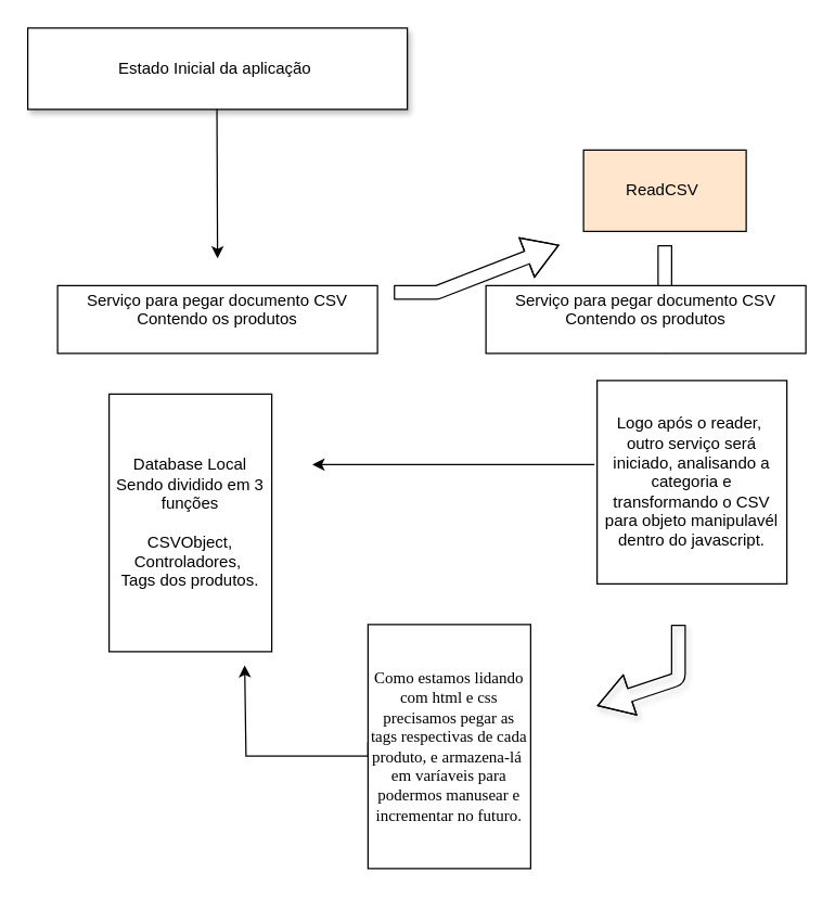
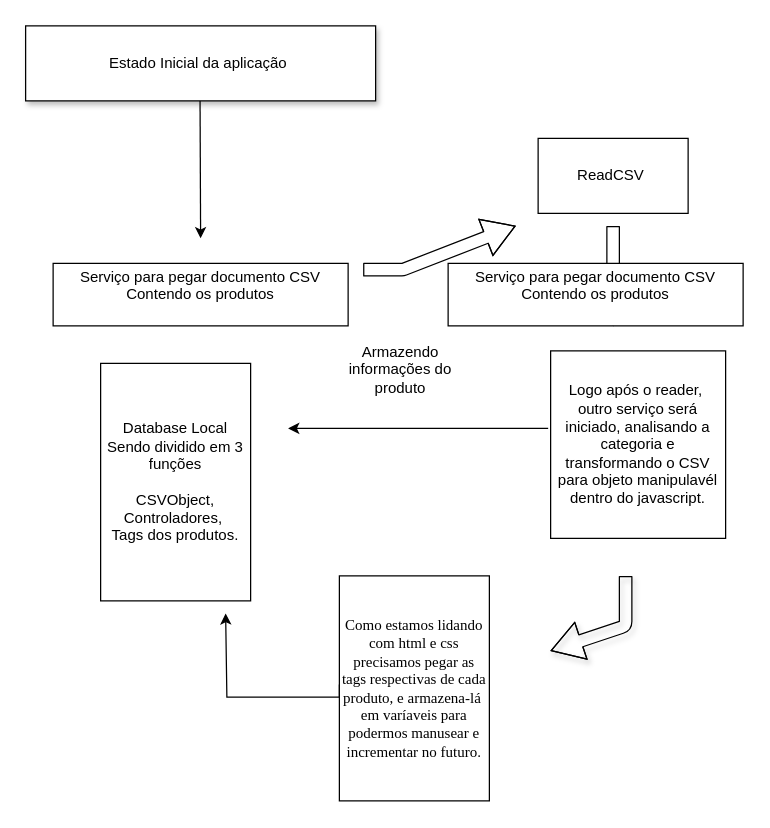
  <mxCell id="0" />
  <mxCell id="1" parent="0" />
  <mxCell id="2" style="edgeStyle=none;rounded=0;orthogonalLoop=1;jettySize=auto;html=1;exitX=0.5;exitY=1;exitDx=0;exitDy=0;" edge="1" parent="1"><mxGeometry relative="1" as="geometry"><mxPoint x="160" y="190" as="targetPoint" /><mxPoint x="159.5" y="70" as="sourcePoint" /></mxGeometry></mxCell>
  <mxCell id="3" value="Estado Inicial da aplicação&amp;nbsp;" style="whiteSpace=wrap;html=1;shadow=1;" vertex="1" parent="1"><mxGeometry x="20" y="20" width="280" height="60" as="geometry" /></mxCell>
  <mxCell id="4" value="Serviço para pegar documento CSV Contendo os produtos&lt;div&gt;&lt;br&gt;&lt;/div&gt;" style="whiteSpace=wrap;html=1;" vertex="1" parent="1"><mxGeometry x="42" y="210" width="236" height="50" as="geometry" /></mxCell>
  <mxCell id="5" value="" style="edgeStyle=none;orthogonalLoop=1;jettySize=auto;html=1;shape=flexArrow;rounded=1;startSize=8;endSize=8;exitX=1;exitY=0.5;exitDx=0;exitDy=0;" edge="1" parent="1"><mxGeometry width="100" relative="1" as="geometry"><mxPoint x="290" y="215" as="sourcePoint" /><mxPoint x="412" y="180" as="targetPoint" /><Array as="points"><mxPoint x="322" y="215" /></Array></mxGeometry></mxCell>
- <mxCell id="6" value="ReadCSV&amp;nbsp;" style="whiteSpace=wrap;html=1;fillColor=#ffe6cc;" vertex="1" parent="1"><mxGeometry x="430" y="110" width="120" height="60" as="geometry" /></mxCell>
+ <mxCell id="6" value="ReadCSV&amp;nbsp;" style="whiteSpace=wrap;html=1;" vertex="1" parent="1"><mxGeometry x="430" y="110" width="120" height="60" as="geometry" /></mxCell>
  <mxCell id="7" value="" style="edgeStyle=none;orthogonalLoop=1;jettySize=auto;html=1;shape=flexArrow;rounded=1;startSize=8;endSize=8;" edge="1" parent="1"><mxGeometry width="100" relative="1" as="geometry"><mxPoint x="490" y="180" as="sourcePoint" /><mxPoint x="490" y="260" as="targetPoint" /><Array as="points"><mxPoint x="490" y="220" /></Array></mxGeometry></mxCell>
  <mxCell id="8" value="Logo após o reader,&amp;nbsp; outro serviço será iniciado, analisando a categoria e transformando o CSV para objeto manipulavél dentro do javascript." style="whiteSpace=wrap;html=1;" vertex="1" parent="1"><mxGeometry x="440" y="280" width="140" height="150" as="geometry" /></mxCell>
  <mxCell id="9" value="&lt;font face=&quot;Tahoma&quot;&gt;Como estamos lidando com html e css precisamos pegar as tags respectivas de cada produto, e armazena-lá&amp;nbsp; em varíaveis para podermos manusear e incrementar no futuro.&lt;/font&gt;" style="whiteSpace=wrap;html=1;" vertex="1" parent="1"><mxGeometry x="271" y="460" width="120" height="180" as="geometry" /></mxCell>
  <mxCell id="10" value="" style="edgeStyle=none;orthogonalLoop=1;jettySize=auto;html=1;shape=flexArrow;rounded=1;startSize=8;endSize=8;shadow=1;" edge="1" parent="1"><mxGeometry width="100" relative="1" as="geometry"><mxPoint x="500" y="460" as="sourcePoint" /><mxPoint x="440" y="520" as="targetPoint" /><Array as="points"><mxPoint x="500" y="500" /></Array></mxGeometry></mxCell>
  <mxCell id="11" value="Database Local&lt;div&gt;Sendo dividido em 3 funções&lt;/div&gt;&lt;div&gt;&lt;br&gt;&lt;/div&gt;&lt;div&gt;CSVObject, Controladores,&amp;nbsp;&lt;/div&gt;&lt;div&gt;Tags dos produtos.&lt;/div&gt;" style="whiteSpace=wrap;html=1;" vertex="1" parent="1"><mxGeometry x="80" y="290" width="120" height="190" as="geometry" /></mxCell>
  <mxCell id="12" value="Serviço para pegar documento CSV Contendo os produtos&lt;div&gt;&lt;br&gt;&lt;/div&gt;" style="whiteSpace=wrap;html=1;" vertex="1" parent="1"><mxGeometry x="358" y="210" width="236" height="50" as="geometry" /></mxCell>
  <mxCell id="13" style="edgeStyle=none;rounded=0;orthogonalLoop=1;jettySize=auto;html=1;exitX=-0.014;exitY=0.413;exitDx=0;exitDy=0;exitPerimeter=0;" edge="1" parent="1" source="8"><mxGeometry relative="1" as="geometry"><mxPoint x="230" y="342" as="targetPoint" /><mxPoint x="220" y="330" as="sourcePoint" /><Array as="points" /></mxGeometry></mxCell>
+ <mxCell id="14" value="Armazendo informações do produto" style="text;strokeColor=none;align=center;fillColor=none;html=1;verticalAlign=middle;whiteSpace=wrap;rounded=0;" vertex="1" parent="1"><mxGeometry x="271" y="280" width="98" height="30" as="geometry" /></mxCell>
  <mxCell id="15" style="edgeStyle=none;rounded=0;orthogonalLoop=1;jettySize=auto;html=1;" edge="1" parent="1"><mxGeometry relative="1" as="geometry"><mxPoint x="180" y="490" as="targetPoint" /><mxPoint x="271" y="546.96" as="sourcePoint" /><Array as="points"><mxPoint x="271" y="556.96" /><mxPoint x="181" y="556.96" /></Array></mxGeometry></mxCell>
